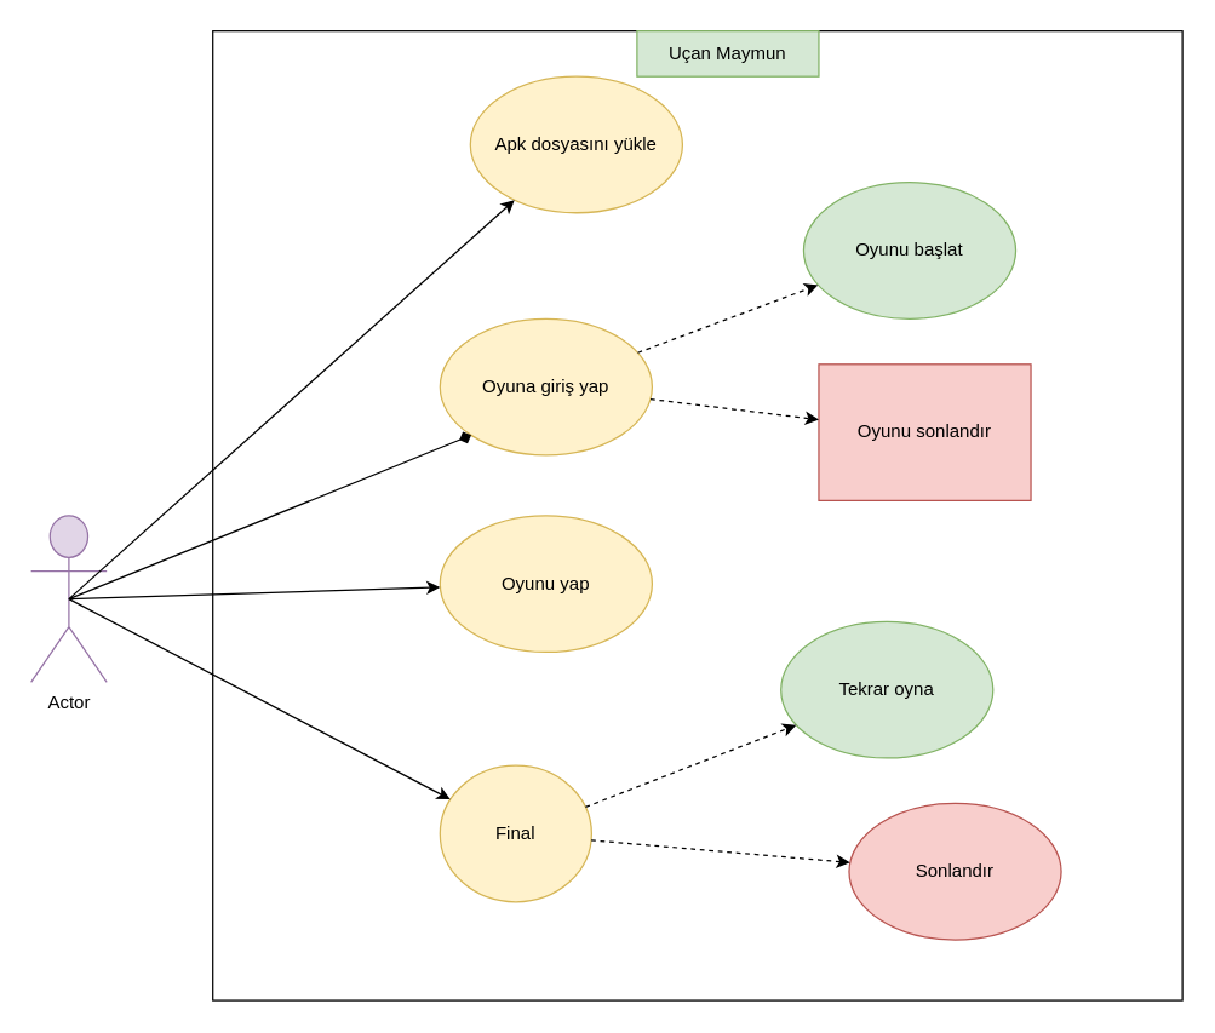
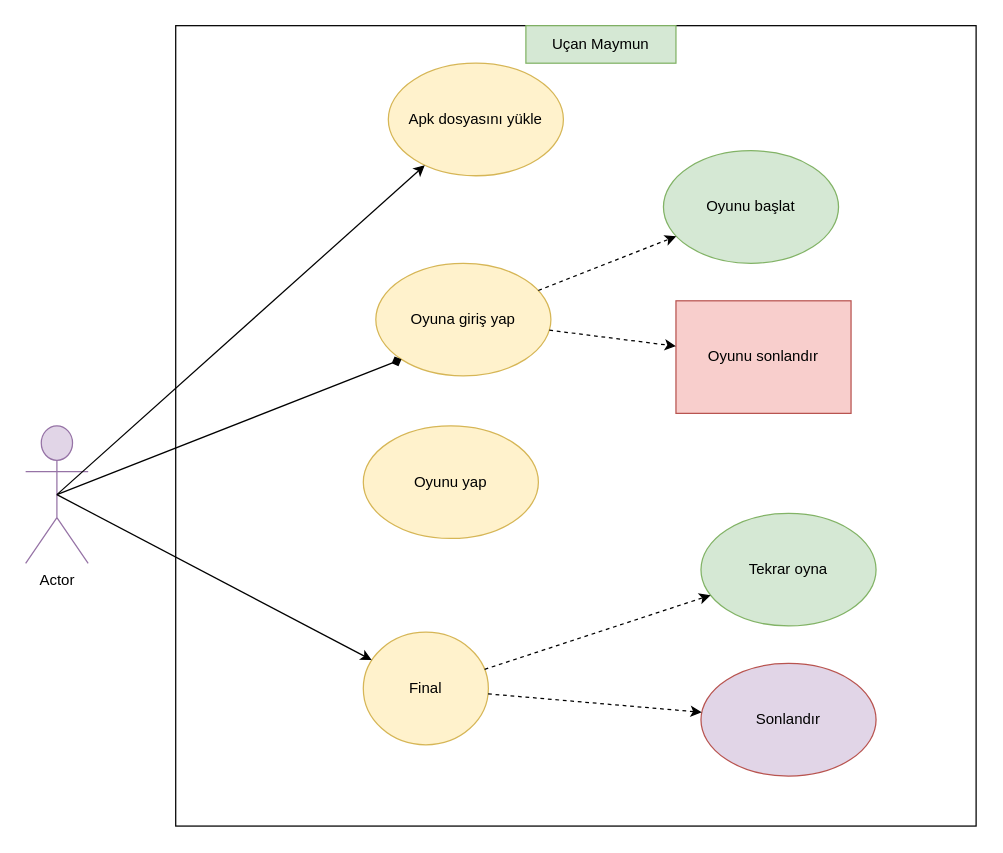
  <mxCell id="0" />
  <mxCell id="1" parent="0" />
  <mxCell id="2" value="Actor" style="shape=umlActor;verticalLabelPosition=bottom;verticalAlign=top;html=1;fillColor=#e1d5e7;strokeColor=#9673a6;" parent="1" vertex="1"><mxGeometry x="20" y="340" width="50" height="110" as="geometry" /></mxCell>
  <mxCell id="3" value="" style="whiteSpace=wrap;html=1;aspect=fixed;" parent="1" vertex="1"><mxGeometry x="140" y="20" width="640" height="640" as="geometry" /></mxCell>
  <mxCell id="4" value="Apk dosyasını yükle" style="ellipse;whiteSpace=wrap;html=1;fillColor=#fff2cc;strokeColor=#d6b656;" parent="1" vertex="1"><mxGeometry x="310" y="50" width="140" height="90" as="geometry" /></mxCell>
- <mxCell id="5" value="Oyuna giriş yap" style="ellipse;whiteSpace=wrap;html=1;fillColor=#fff2cc;strokeColor=#d6b656;" parent="1" vertex="1"><mxGeometry x="290" y="210" width="140" height="90" as="geometry" /></mxCell>
+ <mxCell id="5" value="Oyuna giriş yap" style="ellipse;whiteSpace=wrap;html=1;fillColor=#fff2cc;strokeColor=#d6b656;" parent="1" vertex="1"><mxGeometry x="300" y="210" width="140" height="90" as="geometry" /></mxCell>
  <mxCell id="6" value="Oyunu sonlandır" style="whiteSpace=wrap;html=1;fillColor=#f8cecc;strokeColor=#b85450;rounded=0;" parent="1" vertex="1"><mxGeometry x="540" y="240" width="140" height="90" as="geometry" /></mxCell>
  <mxCell id="7" value="Oyunu başlat" style="ellipse;whiteSpace=wrap;html=1;fillColor=#d5e8d4;strokeColor=#82b366;" parent="1" vertex="1"><mxGeometry x="530" y="120" width="140" height="90" as="geometry" /></mxCell>
  <mxCell id="8" value="" style="endArrow=classic;html=1;rounded=0;dashed=1;" parent="1" source="5" target="6" edge="1"><mxGeometry width="50" height="50" relative="1" as="geometry"><mxPoint x="530" y="460" as="sourcePoint" /><mxPoint x="580" y="410" as="targetPoint" /></mxGeometry></mxCell>
  <mxCell id="9" value="" style="endArrow=classic;html=1;rounded=0;dashed=1;" parent="1" source="5" target="7" edge="1"><mxGeometry width="50" height="50" relative="1" as="geometry"><mxPoint x="530" y="460" as="sourcePoint" /><mxPoint x="580" y="410" as="targetPoint" /></mxGeometry></mxCell>
  <mxCell id="10" value="" style="endArrow=classic;html=1;rounded=0;exitX=0.5;exitY=0.5;exitDx=0;exitDy=0;exitPerimeter=0;" parent="1" source="2" target="4" edge="1"><mxGeometry width="50" height="50" relative="1" as="geometry"><mxPoint x="530" y="460" as="sourcePoint" /><mxPoint x="580" y="410" as="targetPoint" /></mxGeometry></mxCell>
  <mxCell id="11" value="" style="endArrow=diamond;html=1;rounded=0;exitX=0.5;exitY=0.5;exitDx=0;exitDy=0;exitPerimeter=0;entryX=0;entryY=1;entryDx=0;entryDy=0;" parent="1" source="2" target="5" edge="1"><mxGeometry width="50" height="50" relative="1" as="geometry"><mxPoint x="530" y="460" as="sourcePoint" /><mxPoint x="580" y="410" as="targetPoint" /></mxGeometry></mxCell>
  <mxCell id="12" value="Oyunu yap" style="ellipse;whiteSpace=wrap;html=1;fillColor=#fff2cc;strokeColor=#d6b656;" parent="1" vertex="1"><mxGeometry x="290" y="340" width="140" height="90" as="geometry" /></mxCell>
- <mxCell id="13" value="Sonlandır" style="ellipse;whiteSpace=wrap;html=1;fillColor=#f8cecc;strokeColor=#b85450;" parent="1" vertex="1"><mxGeometry x="560" y="530" width="140" height="90" as="geometry" /></mxCell>
- <mxCell id="14" value="Tekrar oyna" style="ellipse;whiteSpace=wrap;html=1;fillColor=#d5e8d4;strokeColor=#82b366;" parent="1" vertex="1"><mxGeometry x="515" y="410" width="140" height="90" as="geometry" /></mxCell>
+ <mxCell id="13" value="Sonlandır" style="ellipse;whiteSpace=wrap;html=1;fillColor=#e1d5e7;strokeColor=#b85450;" parent="1" vertex="1"><mxGeometry x="560" y="530" width="140" height="90" as="geometry" /></mxCell>
+ <mxCell id="14" value="Tekrar oyna" style="ellipse;whiteSpace=wrap;html=1;fillColor=#d5e8d4;strokeColor=#82b366;" parent="1" vertex="1"><mxGeometry x="560" y="410" width="140" height="90" as="geometry" /></mxCell>
  <mxCell id="15" value="Final" style="ellipse;whiteSpace=wrap;html=1;fillColor=#fff2cc;strokeColor=#d6b656;" parent="1" vertex="1"><mxGeometry x="290" y="505" width="100" height="90" as="geometry" /></mxCell>
  <mxCell id="16" value="" style="endArrow=classic;html=1;rounded=0;dashed=1;" parent="1" source="15" target="14" edge="1"><mxGeometry width="50" height="50" relative="1" as="geometry"><mxPoint x="530" y="460" as="sourcePoint" /><mxPoint x="580" y="410" as="targetPoint" /></mxGeometry></mxCell>
  <mxCell id="17" value="" style="endArrow=classic;html=1;rounded=0;dashed=1;" parent="1" source="15" target="13" edge="1"><mxGeometry width="50" height="50" relative="1" as="geometry"><mxPoint x="530" y="460" as="sourcePoint" /><mxPoint x="580" y="410" as="targetPoint" /></mxGeometry></mxCell>
- <mxCell id="18" value="" style="endArrow=classic;html=1;rounded=0;exitX=0.5;exitY=0.5;exitDx=0;exitDy=0;exitPerimeter=0;" parent="1" source="2" target="12" edge="1"><mxGeometry width="50" height="50" relative="1" as="geometry"><mxPoint x="530" y="460" as="sourcePoint" /><mxPoint x="580" y="410" as="targetPoint" /></mxGeometry></mxCell>
  <mxCell id="19" value="" style="endArrow=classic;html=1;rounded=0;exitX=0.5;exitY=0.5;exitDx=0;exitDy=0;exitPerimeter=0;" parent="1" source="2" target="15" edge="1"><mxGeometry width="50" height="50" relative="1" as="geometry"><mxPoint x="530" y="460" as="sourcePoint" /><mxPoint x="580" y="410" as="targetPoint" /></mxGeometry></mxCell>
  <mxCell id="20" value="Uçan Maymun" style="text;html=1;strokeColor=#82b366;fillColor=#d5e8d4;align=center;verticalAlign=middle;whiteSpace=wrap;rounded=0;" parent="1" vertex="1"><mxGeometry x="420" y="20" width="120" height="30" as="geometry" /></mxCell>
